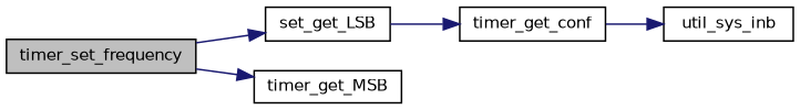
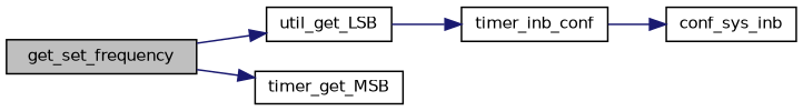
  digraph {
    rankdir=LR
    node [color=black fillcolor=white fontname=Helvetica fontsize=10 shape=record style=filled]
    edge [color=midnightblue fontname=Helvetica fontsize=10 labelfontname=Helvetica labelfontsize=10 style=solid]
-   n1 [fillcolor=grey75 fontcolor=black height=0.2 label=timer_set_frequency width=0.4]
-   n2 [height=0.2 label=set_get_LSB width=0.4]
+   n1 [fillcolor=grey75 fontcolor=black height=0.2 label=get_set_frequency width=0.4]
+   n2 [height=0.2 label=util_get_LSB width=0.4]
    n3 [height=0.2 label=timer_get_MSB width=0.4]
-   n4 [height=0.2 label=timer_get_conf width=0.4]
-   n5 [height=0.2 label=util_sys_inb width=0.4]
+   n4 [height=0.2 label=timer_inb_conf width=0.4]
+   n5 [height=0.2 label=conf_sys_inb width=0.4]
    n1 -> n2
    n1 -> n3
    n2 -> n4
    n4 -> n5
  }
